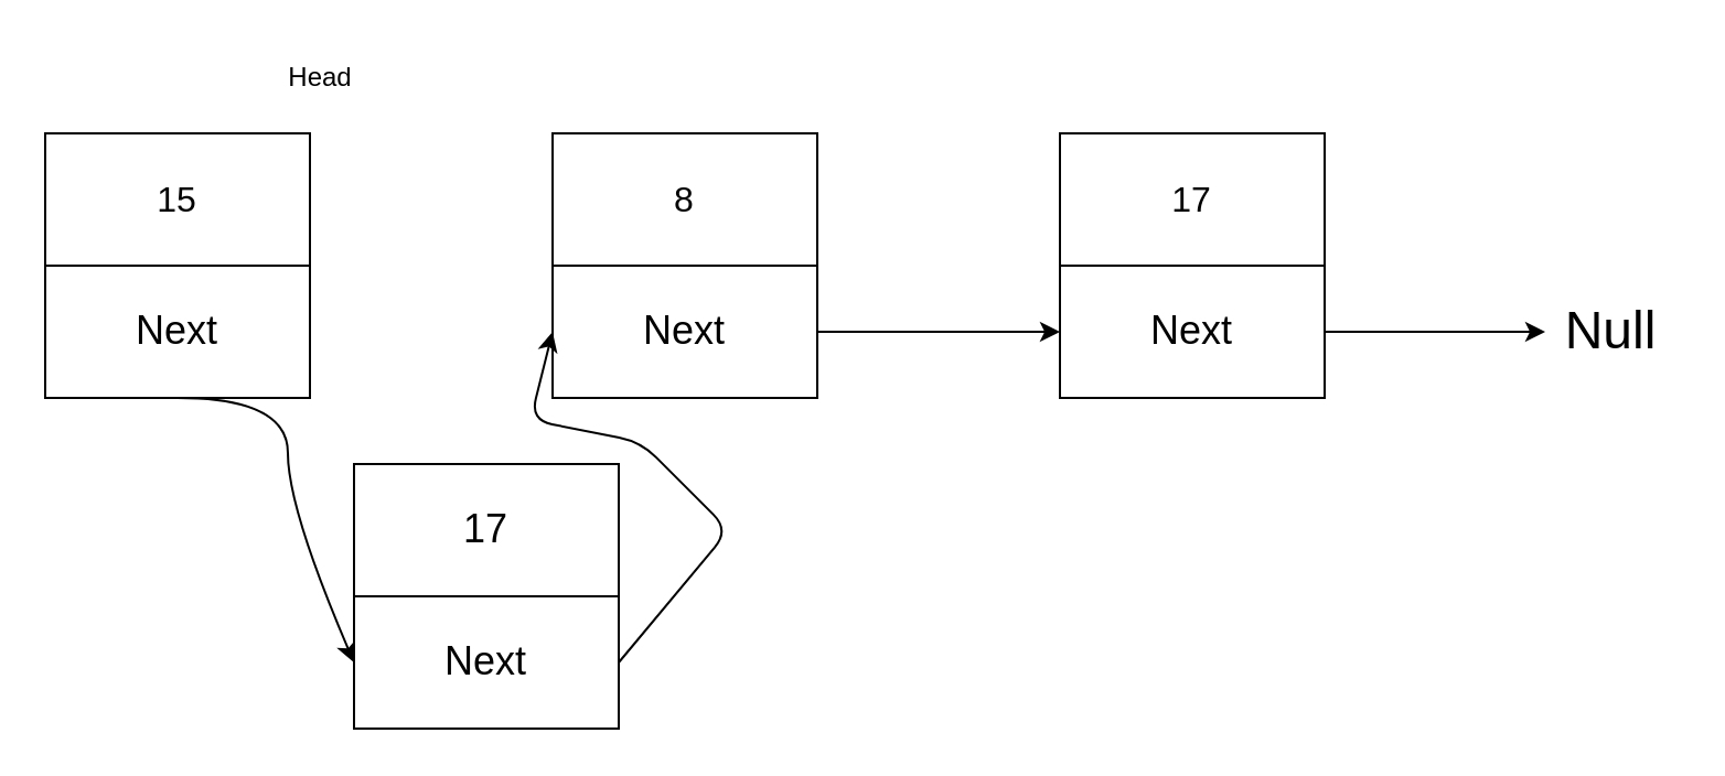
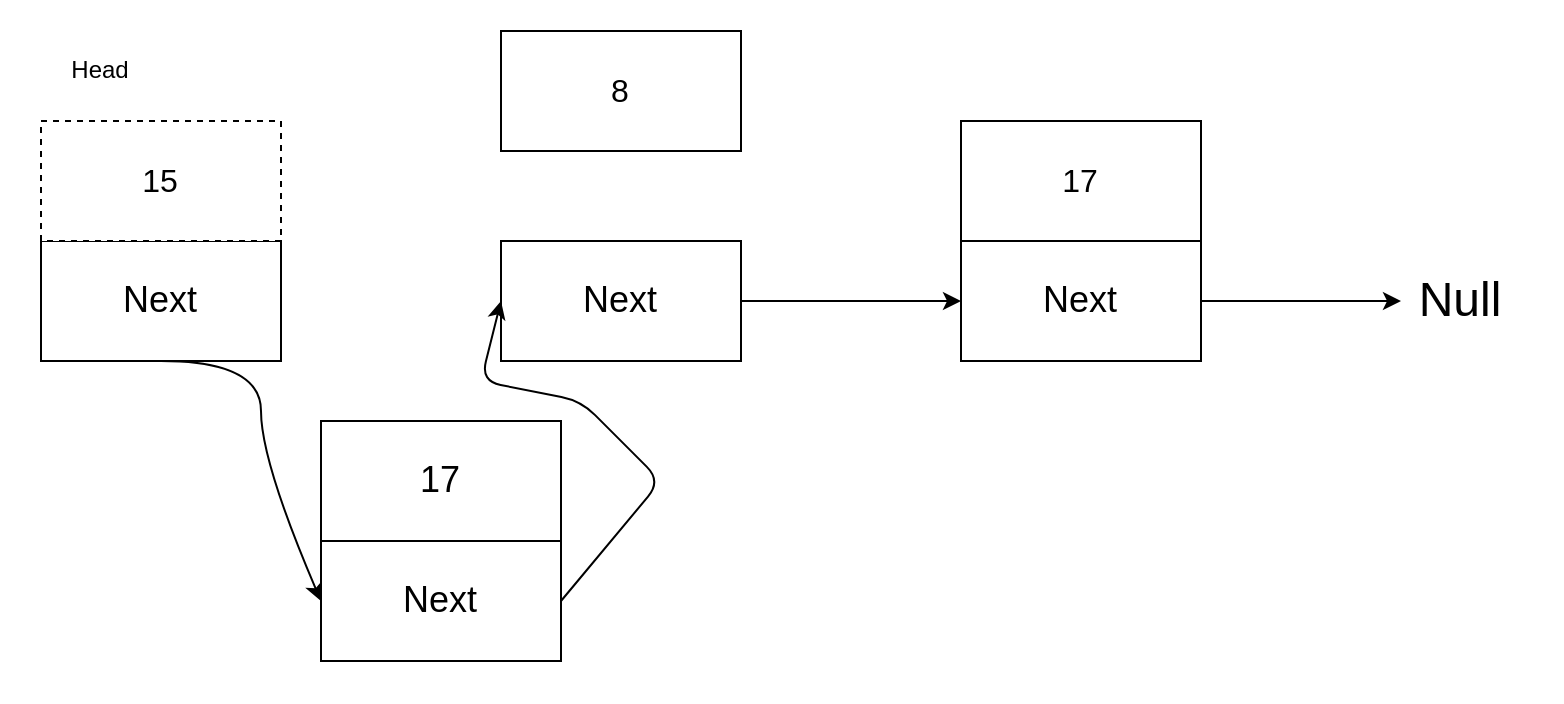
  <mxCell id="0" />
  <mxCell id="1" parent="0" />
  <mxCell id="2" value="&lt;font style=&quot;font-size: 18px;&quot;&gt;Next&lt;/font&gt;" style="rounded=0;whiteSpace=wrap;html=1;" parent="1" vertex="1"><mxGeometry x="20" y="120" width="120" height="60" as="geometry" /></mxCell>
- <mxCell id="3" value="&lt;font size=&quot;3&quot;&gt;15&lt;/font&gt;" style="rounded=0;whiteSpace=wrap;html=1;" parent="1" vertex="1"><mxGeometry x="20" y="60" width="120" height="60" as="geometry" /></mxCell>
+ <mxCell id="3" value="&lt;font size=&quot;3&quot;&gt;15&lt;/font&gt;" style="rounded=0;whiteSpace=wrap;html=1;dashed=1;" parent="1" vertex="1"><mxGeometry x="20" y="60" width="120" height="60" as="geometry" /></mxCell>
  <mxCell id="4" value="&lt;font style=&quot;font-size: 18px;&quot;&gt;Next&lt;/font&gt;" style="rounded=0;whiteSpace=wrap;html=1;" parent="1" vertex="1"><mxGeometry x="250" y="120" width="120" height="60" as="geometry" /></mxCell>
- <mxCell id="5" value="&lt;font size=&quot;3&quot;&gt;8&lt;/font&gt;" style="rounded=0;whiteSpace=wrap;html=1;" parent="1" vertex="1"><mxGeometry x="250" y="60" width="120" height="60" as="geometry" /></mxCell>
+ <mxCell id="5" value="&lt;font size=&quot;3&quot;&gt;8&lt;/font&gt;" style="rounded=0;whiteSpace=wrap;html=1;" parent="1" vertex="1"><mxGeometry x="250" y="15" width="120" height="60" as="geometry" /></mxCell>
  <mxCell id="6" value="" style="endArrow=classic;html=1;" parent="1" edge="1"><mxGeometry width="50" height="50" relative="1" as="geometry"><mxPoint x="370" y="150" as="sourcePoint" /><mxPoint x="480" y="150" as="targetPoint" /><Array as="points"><mxPoint x="420" y="150" /></Array></mxGeometry></mxCell>
  <mxCell id="7" value="&lt;font style=&quot;font-size: 18px;&quot;&gt;Next&lt;/font&gt;" style="rounded=0;whiteSpace=wrap;html=1;" parent="1" vertex="1"><mxGeometry x="480" y="120" width="120" height="60" as="geometry" /></mxCell>
  <mxCell id="8" value="&lt;font size=&quot;3&quot;&gt;17&lt;/font&gt;" style="rounded=0;whiteSpace=wrap;html=1;" parent="1" vertex="1"><mxGeometry x="480" y="60" width="120" height="60" as="geometry" /></mxCell>
  <mxCell id="9" value="" style="endArrow=classic;html=1;exitX=1;exitY=0.5;exitDx=0;exitDy=0;" parent="1" source="7" edge="1"><mxGeometry width="50" height="50" relative="1" as="geometry"><mxPoint x="330" y="130" as="sourcePoint" /><mxPoint x="700" y="150" as="targetPoint" /><Array as="points"><mxPoint x="660" y="150" /></Array></mxGeometry></mxCell>
  <mxCell id="10" value="&lt;font style=&quot;font-size: 24px;&quot;&gt;Null&lt;/font&gt;" style="text;html=1;align=center;verticalAlign=middle;whiteSpace=wrap;rounded=0;" parent="1" vertex="1"><mxGeometry x="700" y="120" width="60" height="60" as="geometry" /></mxCell>
  <mxCell id="11" value="" style="curved=1;endArrow=classic;html=1;" edge="1" parent="1"><mxGeometry width="50" height="50" relative="1" as="geometry"><mxPoint x="80" y="180" as="sourcePoint" /><mxPoint x="160" y="300" as="targetPoint" /><Array as="points"><mxPoint x="130" y="180" /><mxPoint x="130" y="230" /></Array></mxGeometry></mxCell>
  <mxCell id="12" value="&lt;font style=&quot;font-size: 18px;&quot;&gt;Next&lt;/font&gt;" style="rounded=0;whiteSpace=wrap;html=1;" vertex="1" parent="1"><mxGeometry x="160" y="270" width="120" height="60" as="geometry" /></mxCell>
  <mxCell id="13" style="edgeStyle=none;html=1;exitX=1;exitY=0.5;exitDx=0;exitDy=0;entryX=0;entryY=0.5;entryDx=0;entryDy=0;" edge="1" parent="1" source="12" target="4"><mxGeometry relative="1" as="geometry"><Array as="points"><mxPoint x="330" y="240" /><mxPoint x="290" y="200" /><mxPoint x="240" y="190" /></Array></mxGeometry></mxCell>
  <mxCell id="14" value="&lt;font style=&quot;font-size: 18px;&quot;&gt;17&lt;/font&gt;" style="rounded=0;whiteSpace=wrap;html=1;" vertex="1" parent="1"><mxGeometry x="160" y="210" width="120" height="60" as="geometry" /></mxCell>
- <mxCell id="15" value="Head" style="text;html=1;align=center;verticalAlign=middle;whiteSpace=wrap;rounded=0;" vertex="1" parent="1"><mxGeometry x="115" y="20" width="60" height="30" as="geometry" /></mxCell>
+ <mxCell id="15" value="Head" style="text;html=1;align=center;verticalAlign=middle;whiteSpace=wrap;rounded=0;" vertex="1" parent="1"><mxGeometry x="20" y="20" width="60" height="30" as="geometry" /></mxCell>
